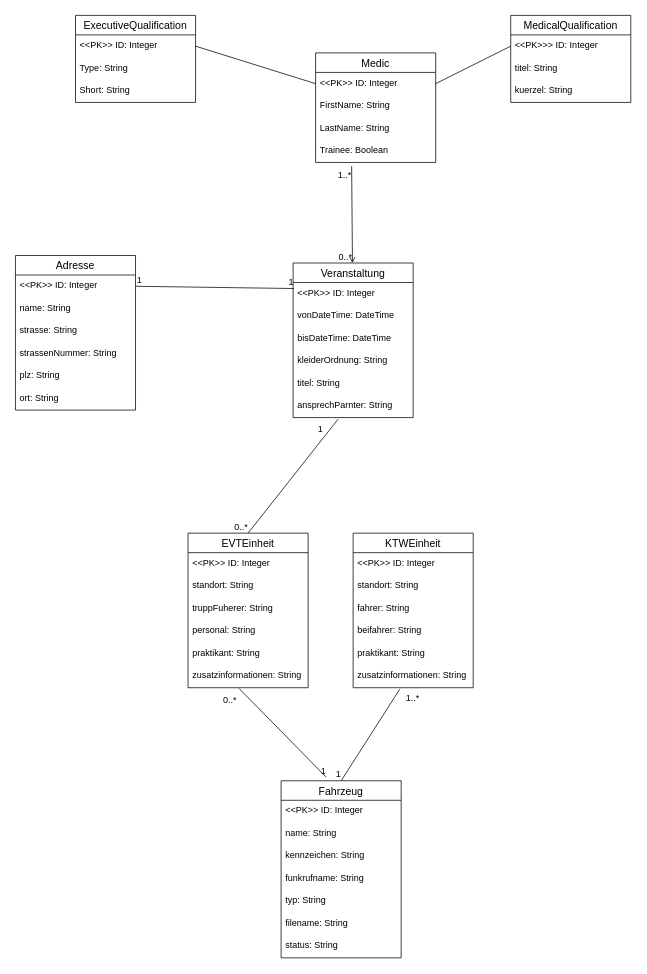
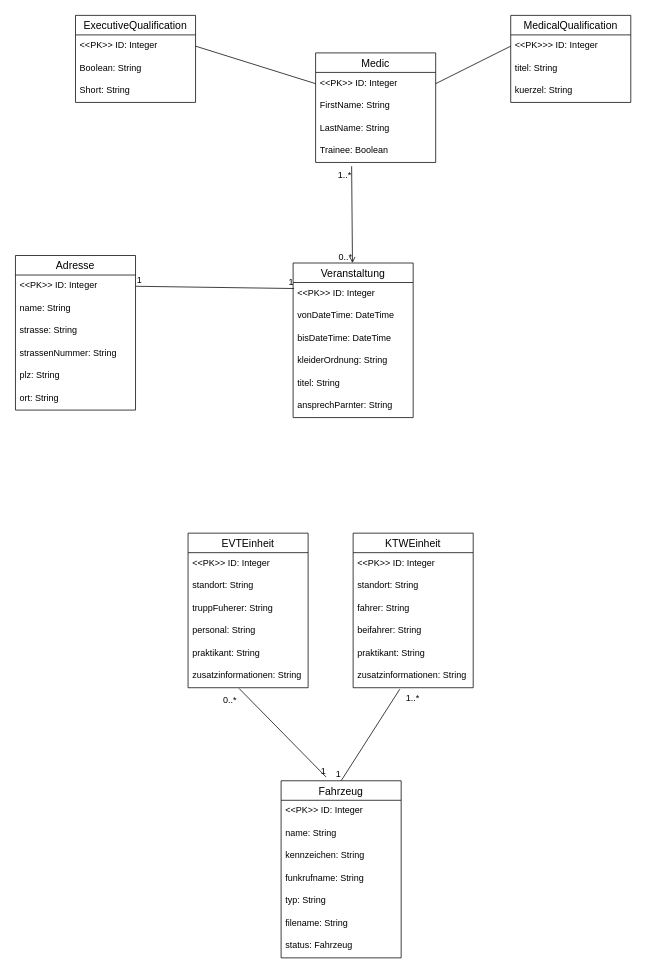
  <mxCell id="0" />
  <mxCell id="1" parent="0" />
  <mxCell id="2" value="Adresse" style="swimlane;fontStyle=0;childLayout=stackLayout;horizontal=1;startSize=26;horizontalStack=0;resizeParent=1;resizeParentMax=0;resizeLast=0;collapsible=1;marginBottom=0;align=center;fontSize=14;" parent="1" vertex="1"><mxGeometry x="20" y="340" width="160" height="206" as="geometry" /></mxCell>
  <mxCell id="3" value="&lt;&lt;PK&gt;&gt; ID: Integer" style="text;strokeColor=none;fillColor=none;spacingLeft=4;spacingRight=4;overflow=hidden;rotatable=0;points=[[0,0.5],[1,0.5]];portConstraint=eastwest;fontSize=12;" parent="2" vertex="1"><mxGeometry y="26" width="160" height="30" as="geometry" /></mxCell>
  <mxCell id="4" value="name: String" style="text;strokeColor=none;fillColor=none;spacingLeft=4;spacingRight=4;overflow=hidden;rotatable=0;points=[[0,0.5],[1,0.5]];portConstraint=eastwest;fontSize=12;" parent="2" vertex="1"><mxGeometry y="56" width="160" height="30" as="geometry" /></mxCell>
  <mxCell id="5" value="strasse: String" style="text;strokeColor=none;fillColor=none;spacingLeft=4;spacingRight=4;overflow=hidden;rotatable=0;points=[[0,0.5],[1,0.5]];portConstraint=eastwest;fontSize=12;" parent="2" vertex="1"><mxGeometry y="86" width="160" height="30" as="geometry" /></mxCell>
  <mxCell id="6" value="strassenNummer: String" style="text;strokeColor=none;fillColor=none;spacingLeft=4;spacingRight=4;overflow=hidden;rotatable=0;points=[[0,0.5],[1,0.5]];portConstraint=eastwest;fontSize=12;" parent="2" vertex="1"><mxGeometry y="116" width="160" height="30" as="geometry" /></mxCell>
  <mxCell id="7" value="plz: String" style="text;strokeColor=none;fillColor=none;spacingLeft=4;spacingRight=4;overflow=hidden;rotatable=0;points=[[0,0.5],[1,0.5]];portConstraint=eastwest;fontSize=12;" parent="2" vertex="1"><mxGeometry y="146" width="160" height="30" as="geometry" /></mxCell>
  <mxCell id="8" value="ort: String" style="text;strokeColor=none;fillColor=none;spacingLeft=4;spacingRight=4;overflow=hidden;rotatable=0;points=[[0,0.5],[1,0.5]];portConstraint=eastwest;fontSize=12;" parent="2" vertex="1"><mxGeometry y="176" width="160" height="30" as="geometry" /></mxCell>
  <mxCell id="9" value="" style="endArrow=none;html=1;rounded=0;exitX=1;exitY=0.5;exitDx=0;exitDy=0;entryX=0.006;entryY=0.267;entryDx=0;entryDy=0;entryPerimeter=0;" parent="1" source="3" target="13" edge="1"><mxGeometry relative="1" as="geometry"><mxPoint x="480" y="590" as="sourcePoint" /><mxPoint x="640" y="590" as="targetPoint" /></mxGeometry></mxCell>
  <mxCell id="10" value="1" style="resizable=0;html=1;align=left;verticalAlign=bottom;" parent="9" connectable="0" vertex="1"><mxGeometry x="-1" relative="1" as="geometry" /></mxCell>
  <mxCell id="11" value="1" style="resizable=0;html=1;align=right;verticalAlign=bottom;" parent="9" connectable="0" vertex="1"><mxGeometry x="1" relative="1" as="geometry" /></mxCell>
  <mxCell id="12" value="Veranstaltung" style="swimlane;fontStyle=0;childLayout=stackLayout;horizontal=1;startSize=26;horizontalStack=0;resizeParent=1;resizeParentMax=0;resizeLast=0;collapsible=1;marginBottom=0;align=center;fontSize=14;" parent="1" vertex="1"><mxGeometry x="390" y="350" width="160" height="206" as="geometry" /></mxCell>
  <mxCell id="13" value="&lt;&lt;PK&gt;&gt; ID: Integer" style="text;strokeColor=none;fillColor=none;spacingLeft=4;spacingRight=4;overflow=hidden;rotatable=0;points=[[0,0.5],[1,0.5]];portConstraint=eastwest;fontSize=12;" parent="12" vertex="1"><mxGeometry y="26" width="160" height="30" as="geometry" /></mxCell>
  <mxCell id="14" value="vonDateTime: DateTime" style="text;strokeColor=none;fillColor=none;spacingLeft=4;spacingRight=4;overflow=hidden;rotatable=0;points=[[0,0.5],[1,0.5]];portConstraint=eastwest;fontSize=12;" parent="12" vertex="1"><mxGeometry y="56" width="160" height="30" as="geometry" /></mxCell>
  <mxCell id="15" value="bisDateTime: DateTime&#10;" style="text;strokeColor=none;fillColor=none;spacingLeft=4;spacingRight=4;overflow=hidden;rotatable=0;points=[[0,0.5],[1,0.5]];portConstraint=eastwest;fontSize=12;" parent="12" vertex="1"><mxGeometry y="86" width="160" height="30" as="geometry" /></mxCell>
  <mxCell id="16" value="kleiderOrdnung: String" style="text;strokeColor=none;fillColor=none;spacingLeft=4;spacingRight=4;overflow=hidden;rotatable=0;points=[[0,0.5],[1,0.5]];portConstraint=eastwest;fontSize=12;" parent="12" vertex="1"><mxGeometry y="116" width="160" height="30" as="geometry" /></mxCell>
  <mxCell id="17" value="titel: String" style="text;strokeColor=none;fillColor=none;spacingLeft=4;spacingRight=4;overflow=hidden;rotatable=0;points=[[0,0.5],[1,0.5]];portConstraint=eastwest;fontSize=12;" parent="12" vertex="1"><mxGeometry y="146" width="160" height="30" as="geometry" /></mxCell>
  <mxCell id="18" value="ansprechParnter: String" style="text;strokeColor=none;fillColor=none;spacingLeft=4;spacingRight=4;overflow=hidden;rotatable=0;points=[[0,0.5],[1,0.5]];portConstraint=eastwest;fontSize=12;" parent="12" vertex="1"><mxGeometry y="176" width="160" height="30" as="geometry" /></mxCell>
  <mxCell id="19" value="" style="endArrow=none;html=1;rounded=0;entryX=0.375;entryY=-0.021;entryDx=0;entryDy=0;entryPerimeter=0;exitX=0.425;exitY=1.033;exitDx=0;exitDy=0;exitPerimeter=0;" parent="1" source="31" target="45" edge="1"><mxGeometry relative="1" as="geometry"><mxPoint x="140" y="1060" as="sourcePoint" /><mxPoint x="148" y="920" as="targetPoint" /></mxGeometry></mxCell>
  <mxCell id="20" value="0..*" style="resizable=0;html=1;align=left;verticalAlign=bottom;" parent="19" connectable="0" vertex="1"><mxGeometry x="-1" relative="1" as="geometry"><mxPoint x="-23.04" y="24" as="offset" /></mxGeometry></mxCell>
  <mxCell id="21" value="1" style="resizable=0;html=1;align=right;verticalAlign=bottom;" parent="19" connectable="0" vertex="1"><mxGeometry x="1" relative="1" as="geometry" /></mxCell>
  <mxCell id="22" value="" style="endArrow=open;html=1;rounded=0;exitX=0.3;exitY=1.167;exitDx=0;exitDy=0;exitPerimeter=0;" parent="1" target="12" edge="1" source="59"><mxGeometry relative="1" as="geometry"><mxPoint x="450" y="160" as="sourcePoint" /><mxPoint x="530" y="400" as="targetPoint" /></mxGeometry></mxCell>
  <mxCell id="23" value="1..*" style="resizable=0;html=1;align=left;verticalAlign=bottom;" parent="22" connectable="0" vertex="1"><mxGeometry x="-1" relative="1" as="geometry"><mxPoint x="-20" y="20" as="offset" /></mxGeometry></mxCell>
  <mxCell id="24" value="0..*" style="resizable=0;html=1;align=right;verticalAlign=bottom;" parent="22" connectable="0" vertex="1"><mxGeometry x="1" relative="1" as="geometry" /></mxCell>
  <mxCell id="25" value="EVTEinheit" style="swimlane;fontStyle=0;childLayout=stackLayout;horizontal=1;startSize=26;horizontalStack=0;resizeParent=1;resizeParentMax=0;resizeLast=0;collapsible=1;marginBottom=0;align=center;fontSize=14;" parent="1" vertex="1"><mxGeometry x="250" y="710" width="160" height="206" as="geometry" /></mxCell>
  <mxCell id="26" value="&lt;&lt;PK&gt;&gt; ID: Integer" style="text;strokeColor=none;fillColor=none;spacingLeft=4;spacingRight=4;overflow=hidden;rotatable=0;points=[[0,0.5],[1,0.5]];portConstraint=eastwest;fontSize=12;" parent="25" vertex="1"><mxGeometry y="26" width="160" height="30" as="geometry" /></mxCell>
  <mxCell id="27" value="standort: String" style="text;strokeColor=none;fillColor=none;spacingLeft=4;spacingRight=4;overflow=hidden;rotatable=0;points=[[0,0.5],[1,0.5]];portConstraint=eastwest;fontSize=12;" parent="25" vertex="1"><mxGeometry y="56" width="160" height="30" as="geometry" /></mxCell>
  <mxCell id="28" value="truppFuherer: String" style="text;strokeColor=none;fillColor=none;spacingLeft=4;spacingRight=4;overflow=hidden;rotatable=0;points=[[0,0.5],[1,0.5]];portConstraint=eastwest;fontSize=12;" parent="25" vertex="1"><mxGeometry y="86" width="160" height="30" as="geometry" /></mxCell>
  <mxCell id="29" value="personal: String" style="text;strokeColor=none;fillColor=none;spacingLeft=4;spacingRight=4;overflow=hidden;rotatable=0;points=[[0,0.5],[1,0.5]];portConstraint=eastwest;fontSize=12;" parent="25" vertex="1"><mxGeometry y="116" width="160" height="30" as="geometry" /></mxCell>
  <mxCell id="30" value="praktikant: String" style="text;strokeColor=none;fillColor=none;spacingLeft=4;spacingRight=4;overflow=hidden;rotatable=0;points=[[0,0.5],[1,0.5]];portConstraint=eastwest;fontSize=12;" parent="25" vertex="1"><mxGeometry y="146" width="160" height="30" as="geometry" /></mxCell>
  <mxCell id="31" value="zusatzinformationen: String" style="text;strokeColor=none;fillColor=none;spacingLeft=4;spacingRight=4;overflow=hidden;rotatable=0;points=[[0,0.5],[1,0.5]];portConstraint=eastwest;fontSize=12;" parent="25" vertex="1"><mxGeometry y="176" width="160" height="30" as="geometry" /></mxCell>
- <mxCell id="32" value="" style="endArrow=none;html=1;rounded=0;entryX=0.375;entryY=1.067;entryDx=0;entryDy=0;entryPerimeter=0;exitX=0.5;exitY=0;exitDx=0;exitDy=0;" parent="1" source="25" target="18" edge="1"><mxGeometry relative="1" as="geometry"><mxPoint x="250" y="670" as="sourcePoint" /><mxPoint x="410" y="670" as="targetPoint" /></mxGeometry></mxCell>
- <mxCell id="33" value="0..*" style="resizable=0;html=1;align=left;verticalAlign=bottom;" parent="32" connectable="0" vertex="1"><mxGeometry x="-1" relative="1" as="geometry"><mxPoint x="-20" as="offset" /></mxGeometry></mxCell>
- <mxCell id="34" value="1" style="resizable=0;html=1;align=right;verticalAlign=bottom;" parent="32" connectable="0" vertex="1"><mxGeometry x="1" relative="1" as="geometry"><mxPoint x="-20.22" y="22.26" as="offset" /></mxGeometry></mxCell>
  <mxCell id="35" value="KTWEinheit" style="swimlane;fontStyle=0;childLayout=stackLayout;horizontal=1;startSize=26;horizontalStack=0;resizeParent=1;resizeParentMax=0;resizeLast=0;collapsible=1;marginBottom=0;align=center;fontSize=14;" parent="1" vertex="1"><mxGeometry x="470" y="710" width="160" height="206" as="geometry" /></mxCell>
  <mxCell id="36" value="&lt;&lt;PK&gt;&gt; ID: Integer" style="text;strokeColor=none;fillColor=none;spacingLeft=4;spacingRight=4;overflow=hidden;rotatable=0;points=[[0,0.5],[1,0.5]];portConstraint=eastwest;fontSize=12;" parent="35" vertex="1"><mxGeometry y="26" width="160" height="30" as="geometry" /></mxCell>
  <mxCell id="37" value="standort: String" style="text;strokeColor=none;fillColor=none;spacingLeft=4;spacingRight=4;overflow=hidden;rotatable=0;points=[[0,0.5],[1,0.5]];portConstraint=eastwest;fontSize=12;" parent="35" vertex="1"><mxGeometry y="56" width="160" height="30" as="geometry" /></mxCell>
  <mxCell id="38" value="fahrer: String" style="text;strokeColor=none;fillColor=none;spacingLeft=4;spacingRight=4;overflow=hidden;rotatable=0;points=[[0,0.5],[1,0.5]];portConstraint=eastwest;fontSize=12;" parent="35" vertex="1"><mxGeometry y="86" width="160" height="30" as="geometry" /></mxCell>
  <mxCell id="39" value="beifahrer: String" style="text;strokeColor=none;fillColor=none;spacingLeft=4;spacingRight=4;overflow=hidden;rotatable=0;points=[[0,0.5],[1,0.5]];portConstraint=eastwest;fontSize=12;" parent="35" vertex="1"><mxGeometry y="116" width="160" height="30" as="geometry" /></mxCell>
  <mxCell id="40" value="praktikant: String" style="text;strokeColor=none;fillColor=none;spacingLeft=4;spacingRight=4;overflow=hidden;rotatable=0;points=[[0,0.5],[1,0.5]];portConstraint=eastwest;fontSize=12;" parent="35" vertex="1"><mxGeometry y="146" width="160" height="30" as="geometry" /></mxCell>
  <mxCell id="41" value="zusatzinformationen: String" style="text;strokeColor=none;fillColor=none;spacingLeft=4;spacingRight=4;overflow=hidden;rotatable=0;points=[[0,0.5],[1,0.5]];portConstraint=eastwest;fontSize=12;" parent="35" vertex="1"><mxGeometry y="176" width="160" height="30" as="geometry" /></mxCell>
  <mxCell id="42" value="" style="endArrow=none;html=1;rounded=0;exitX=0.388;exitY=1.067;exitDx=0;exitDy=0;exitPerimeter=0;entryX=0.5;entryY=0;entryDx=0;entryDy=0;" parent="1" source="41" target="45" edge="1"><mxGeometry relative="1" as="geometry"><mxPoint x="480" y="900" as="sourcePoint" /><mxPoint x="640" y="900" as="targetPoint" /></mxGeometry></mxCell>
  <mxCell id="43" value="1" style="resizable=0;html=1;align=right;verticalAlign=bottom;" parent="42" connectable="0" vertex="1"><mxGeometry x="1" relative="1" as="geometry" /></mxCell>
  <mxCell id="44" value="1..*" style="text;html=1;align=center;verticalAlign=middle;resizable=0;points=[];autosize=1;" parent="1" vertex="1"><mxGeometry x="534" y="920" width="30" height="20" as="geometry" /></mxCell>
  <mxCell id="45" value="Fahrzeug" style="swimlane;fontStyle=0;childLayout=stackLayout;horizontal=1;startSize=26;horizontalStack=0;resizeParent=1;resizeParentMax=0;resizeLast=0;collapsible=1;marginBottom=0;align=center;fontSize=14;" parent="1" vertex="1"><mxGeometry x="374" y="1040" width="160" height="236" as="geometry" /></mxCell>
  <mxCell id="46" value="&lt;&lt;PK&gt;&gt; ID: Integer" style="text;strokeColor=none;fillColor=none;spacingLeft=4;spacingRight=4;overflow=hidden;rotatable=0;points=[[0,0.5],[1,0.5]];portConstraint=eastwest;fontSize=12;" parent="45" vertex="1"><mxGeometry y="26" width="160" height="30" as="geometry" /></mxCell>
  <mxCell id="47" value="name: String" style="text;strokeColor=none;fillColor=none;spacingLeft=4;spacingRight=4;overflow=hidden;rotatable=0;points=[[0,0.5],[1,0.5]];portConstraint=eastwest;fontSize=12;" parent="45" vertex="1"><mxGeometry y="56" width="160" height="30" as="geometry" /></mxCell>
  <mxCell id="48" value="kennzeichen: String" style="text;strokeColor=none;fillColor=none;spacingLeft=4;spacingRight=4;overflow=hidden;rotatable=0;points=[[0,0.5],[1,0.5]];portConstraint=eastwest;fontSize=12;" parent="45" vertex="1"><mxGeometry y="86" width="160" height="30" as="geometry" /></mxCell>
  <mxCell id="49" value="funkrufname: String" style="text;strokeColor=none;fillColor=none;spacingLeft=4;spacingRight=4;overflow=hidden;rotatable=0;points=[[0,0.5],[1,0.5]];portConstraint=eastwest;fontSize=12;" parent="45" vertex="1"><mxGeometry y="116" width="160" height="30" as="geometry" /></mxCell>
  <mxCell id="50" value="typ: String" style="text;strokeColor=none;fillColor=none;spacingLeft=4;spacingRight=4;overflow=hidden;rotatable=0;points=[[0,0.5],[1,0.5]];portConstraint=eastwest;fontSize=12;" parent="45" vertex="1"><mxGeometry y="146" width="160" height="30" as="geometry" /></mxCell>
  <mxCell id="51" value="filename: String" style="text;strokeColor=none;fillColor=none;spacingLeft=4;spacingRight=4;overflow=hidden;rotatable=0;points=[[0,0.5],[1,0.5]];portConstraint=eastwest;fontSize=12;" parent="45" vertex="1"><mxGeometry y="176" width="160" height="30" as="geometry" /></mxCell>
- <mxCell id="52" value="status: String" style="text;strokeColor=none;fillColor=none;spacingLeft=4;spacingRight=4;overflow=hidden;rotatable=0;points=[[0,0.5],[1,0.5]];portConstraint=eastwest;fontSize=12;" parent="45" vertex="1"><mxGeometry y="206" width="160" height="30" as="geometry" /></mxCell>
+ <mxCell id="52" value="status: Fahrzeug" style="text;strokeColor=none;fillColor=none;spacingLeft=4;spacingRight=4;overflow=hidden;rotatable=0;points=[[0,0.5],[1,0.5]];portConstraint=eastwest;fontSize=12;" parent="45" vertex="1"><mxGeometry y="206" width="160" height="30" as="geometry" /></mxCell>
  <mxCell id="53" value="" style="endArrow=none;html=1;rounded=0;exitX=1;exitY=0.5;exitDx=0;exitDy=0;entryX=0;entryY=0.5;entryDx=0;entryDy=0;" edge="1" parent="1" source="56" target="61"><mxGeometry relative="1" as="geometry"><mxPoint x="490" y="330" as="sourcePoint" /><mxPoint x="650" y="330" as="targetPoint" /></mxGeometry></mxCell>
  <mxCell id="54" value="" style="endArrow=none;html=1;rounded=0;exitX=1;exitY=0.5;exitDx=0;exitDy=0;entryX=0;entryY=0.5;entryDx=0;entryDy=0;" edge="1" parent="1" source="65" target="56"><mxGeometry relative="1" as="geometry"><mxPoint x="490" y="330" as="sourcePoint" /><mxPoint x="650" y="330" as="targetPoint" /></mxGeometry></mxCell>
  <mxCell id="55" value="Medic" style="swimlane;fontStyle=0;childLayout=stackLayout;horizontal=1;startSize=26;horizontalStack=0;resizeParent=1;resizeParentMax=0;resizeLast=0;collapsible=1;marginBottom=0;align=center;fontSize=14;" parent="1" vertex="1"><mxGeometry x="420" y="70" width="160" height="146" as="geometry" /></mxCell>
  <mxCell id="56" value="&lt;&lt;PK&gt;&gt; ID: Integer" style="text;strokeColor=none;fillColor=none;spacingLeft=4;spacingRight=4;overflow=hidden;rotatable=0;points=[[0,0.5],[1,0.5]];portConstraint=eastwest;fontSize=12;" vertex="1" parent="55"><mxGeometry y="26" width="160" height="30" as="geometry" /></mxCell>
  <mxCell id="57" value="FirstName: String" style="text;strokeColor=none;fillColor=none;spacingLeft=4;spacingRight=4;overflow=hidden;rotatable=0;points=[[0,0.5],[1,0.5]];portConstraint=eastwest;fontSize=12;" vertex="1" parent="55"><mxGeometry y="56" width="160" height="30" as="geometry" /></mxCell>
  <mxCell id="58" value="LastName: String" style="text;strokeColor=none;fillColor=none;spacingLeft=4;spacingRight=4;overflow=hidden;rotatable=0;points=[[0,0.5],[1,0.5]];portConstraint=eastwest;fontSize=12;" vertex="1" parent="55"><mxGeometry y="86" width="160" height="30" as="geometry" /></mxCell>
  <mxCell id="59" value="Trainee: Boolean" style="text;strokeColor=none;fillColor=none;spacingLeft=4;spacingRight=4;overflow=hidden;rotatable=0;points=[[0,0.5],[1,0.5]];portConstraint=eastwest;fontSize=12;" vertex="1" parent="55"><mxGeometry y="116" width="160" height="30" as="geometry" /></mxCell>
  <mxCell id="60" value="MedicalQualification" style="swimlane;fontStyle=0;childLayout=stackLayout;horizontal=1;startSize=26;horizontalStack=0;resizeParent=1;resizeParentMax=0;resizeLast=0;collapsible=1;marginBottom=0;align=center;fontSize=14;" parent="1" vertex="1"><mxGeometry x="680" y="20" width="160" height="116" as="geometry" /></mxCell>
  <mxCell id="61" value="&lt;&lt;PK&gt;&gt;&gt; ID: Integer" style="text;strokeColor=none;fillColor=none;spacingLeft=4;spacingRight=4;overflow=hidden;rotatable=0;points=[[0,0.5],[1,0.5]];portConstraint=eastwest;fontSize=12;" parent="60" vertex="1"><mxGeometry y="26" width="160" height="30" as="geometry" /></mxCell>
  <mxCell id="62" value="titel: String" style="text;strokeColor=none;fillColor=none;spacingLeft=4;spacingRight=4;overflow=hidden;rotatable=0;points=[[0,0.5],[1,0.5]];portConstraint=eastwest;fontSize=12;" parent="60" vertex="1"><mxGeometry y="56" width="160" height="30" as="geometry" /></mxCell>
  <mxCell id="63" value="kuerzel: String" style="text;strokeColor=none;fillColor=none;spacingLeft=4;spacingRight=4;overflow=hidden;rotatable=0;points=[[0,0.5],[1,0.5]];portConstraint=eastwest;fontSize=12;" parent="60" vertex="1"><mxGeometry y="86" width="160" height="30" as="geometry" /></mxCell>
  <mxCell id="64" value="ExecutiveQualification" style="swimlane;fontStyle=0;childLayout=stackLayout;horizontal=1;startSize=26;horizontalStack=0;resizeParent=1;resizeParentMax=0;resizeLast=0;collapsible=1;marginBottom=0;align=center;fontSize=14;" vertex="1" parent="1"><mxGeometry x="100" y="20" width="160" height="116" as="geometry" /></mxCell>
  <mxCell id="65" value="&lt;&lt;PK&gt;&gt; ID: Integer" style="text;strokeColor=none;fillColor=none;spacingLeft=4;spacingRight=4;overflow=hidden;rotatable=0;points=[[0,0.5],[1,0.5]];portConstraint=eastwest;fontSize=12;" vertex="1" parent="64"><mxGeometry y="26" width="160" height="30" as="geometry" /></mxCell>
- <mxCell id="66" value="Type: String" style="text;strokeColor=none;fillColor=none;spacingLeft=4;spacingRight=4;overflow=hidden;rotatable=0;points=[[0,0.5],[1,0.5]];portConstraint=eastwest;fontSize=12;" vertex="1" parent="64"><mxGeometry y="56" width="160" height="30" as="geometry" /></mxCell>
+ <mxCell id="66" value="Boolean: String" style="text;strokeColor=none;fillColor=none;spacingLeft=4;spacingRight=4;overflow=hidden;rotatable=0;points=[[0,0.5],[1,0.5]];portConstraint=eastwest;fontSize=12;" vertex="1" parent="64"><mxGeometry y="56" width="160" height="30" as="geometry" /></mxCell>
  <mxCell id="67" value="Short: String" style="text;strokeColor=none;fillColor=none;spacingLeft=4;spacingRight=4;overflow=hidden;rotatable=0;points=[[0,0.5],[1,0.5]];portConstraint=eastwest;fontSize=12;" vertex="1" parent="64"><mxGeometry y="86" width="160" height="30" as="geometry" /></mxCell>
